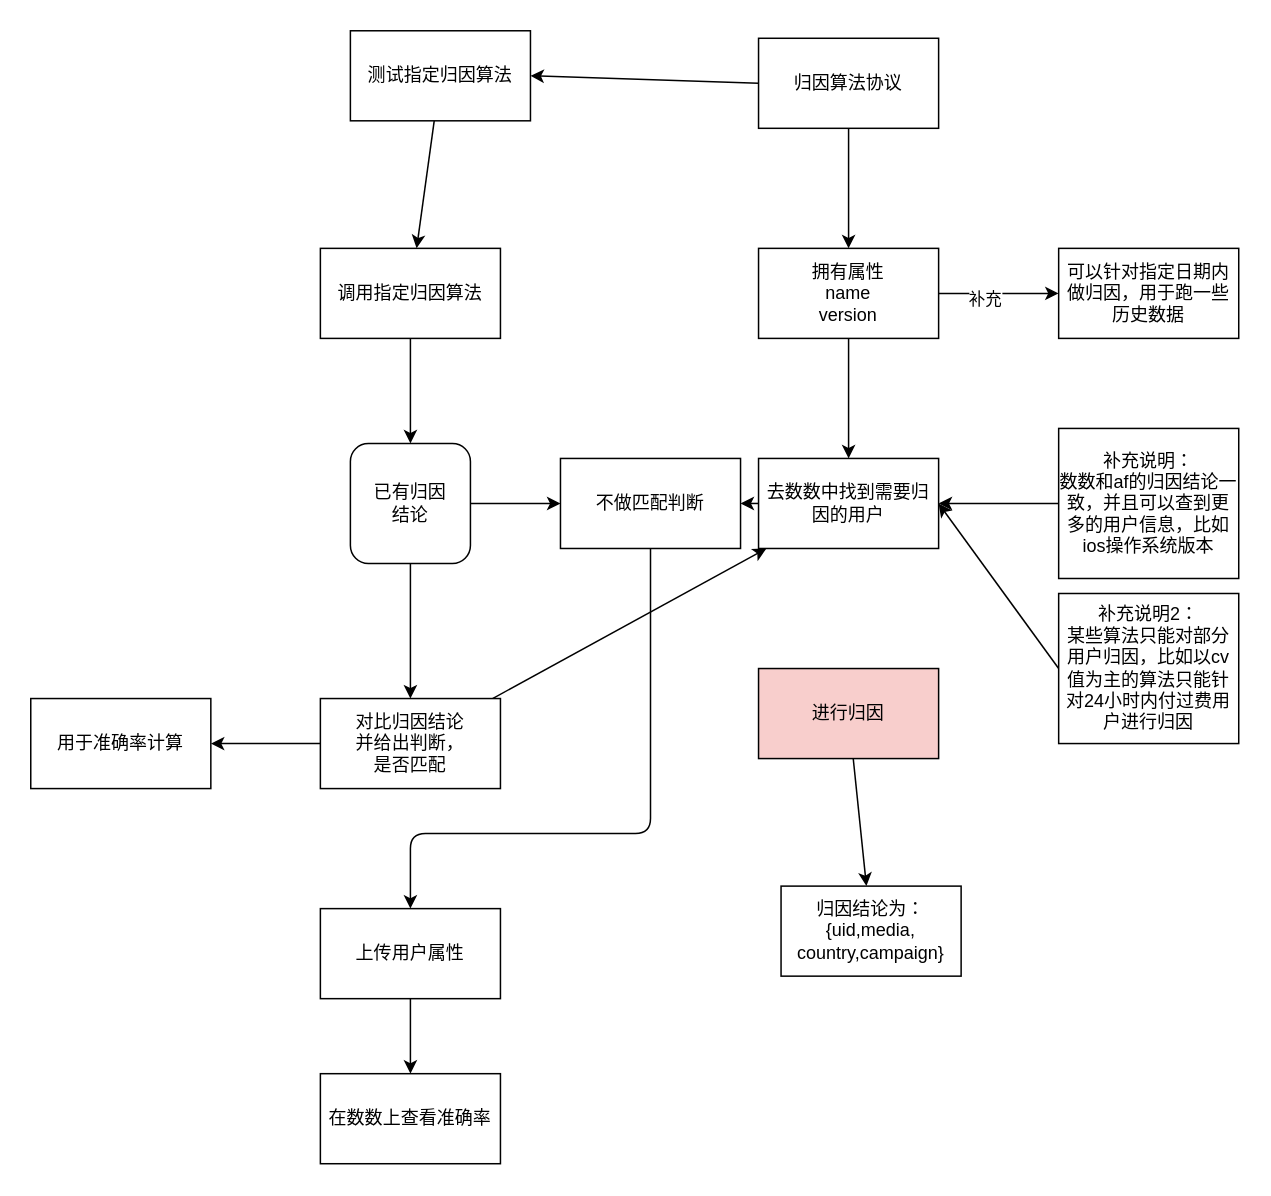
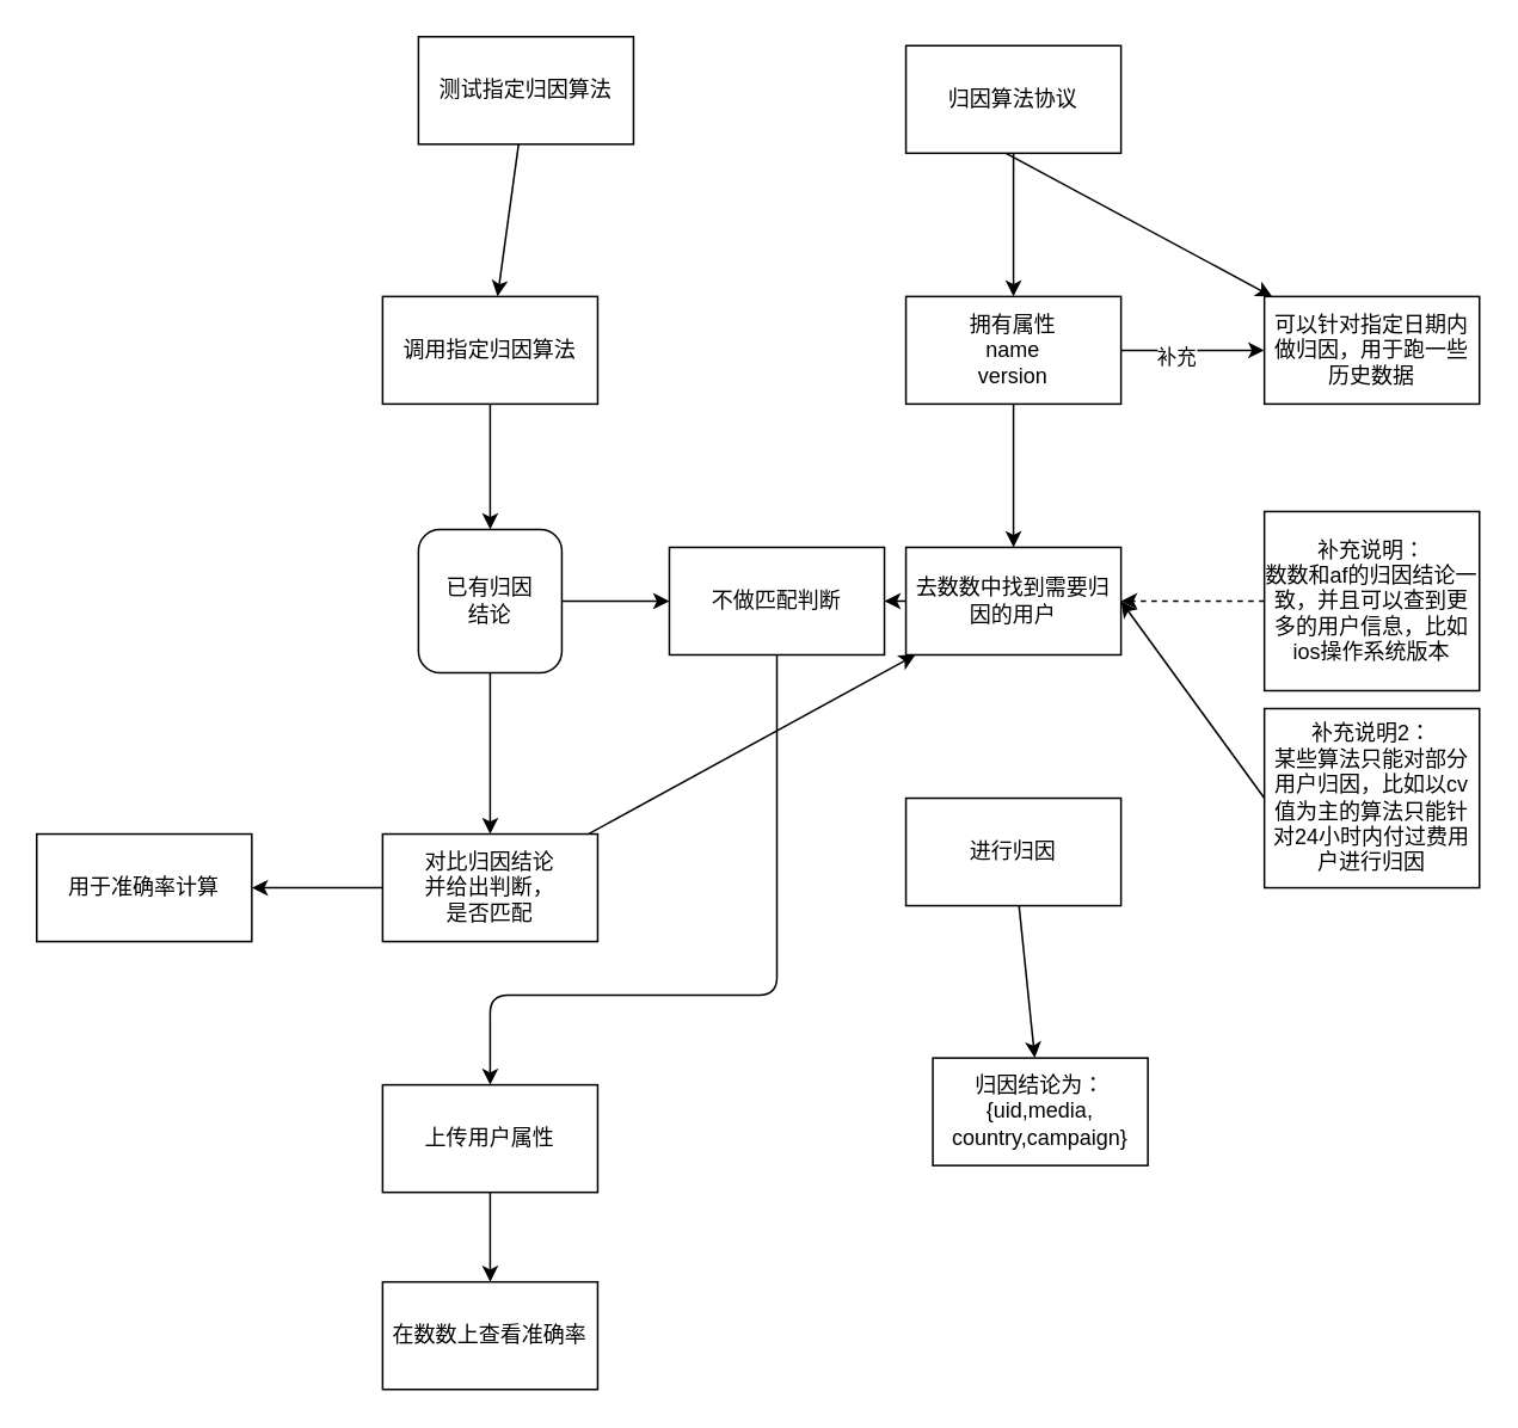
  <mxCell id="0" />
  <mxCell id="1" parent="0" />
  <mxCell id="2" value="" style="edgeStyle=none;html=1;" edge="1" parent="1" source="3" target="21"><mxGeometry relative="1" as="geometry" /></mxCell>
  <mxCell id="3" value="测试指定归因算法" style="rounded=0;whiteSpace=wrap;html=1;" vertex="1" parent="1"><mxGeometry x="233" y="20" width="120" height="60" as="geometry" /></mxCell>
  <mxCell id="4" value="" style="edgeStyle=none;html=1;" edge="1" parent="1" source="6" target="10"><mxGeometry relative="1" as="geometry" /></mxCell>
- <mxCell id="5" style="edgeStyle=none;html=1;exitX=0;exitY=0.5;exitDx=0;exitDy=0;entryX=1;entryY=0.5;entryDx=0;entryDy=0;" edge="1" parent="1" source="6" target="3"><mxGeometry relative="1" as="geometry" /></mxCell>
+ <mxCell id="5" style="edgeStyle=none;html=1;exitX=0;exitY=0.5;exitDx=0;exitDy=0;" edge="1" parent="1" source="6" target="22"><mxGeometry relative="1" as="geometry" /></mxCell>
  <mxCell id="6" value="归因算法协议" style="rounded=0;whiteSpace=wrap;html=1;" vertex="1" parent="1"><mxGeometry x="505" y="25" width="120" height="60" as="geometry" /></mxCell>
  <mxCell id="7" value="" style="edgeStyle=none;html=1;" edge="1" parent="1" source="10" target="12"><mxGeometry relative="1" as="geometry" /></mxCell>
  <mxCell id="8" value="" style="edgeStyle=none;html=1;" edge="1" parent="1" source="10" target="22"><mxGeometry relative="1" as="geometry" /></mxCell>
  <mxCell id="9" value="补充" style="edgeLabel;html=1;align=center;verticalAlign=middle;resizable=0;points=[];" vertex="1" connectable="0" parent="8"><mxGeometry x="-0.25" y="-3" relative="1" as="geometry"><mxPoint as="offset" /></mxGeometry></mxCell>
  <mxCell id="10" value="拥有属性&lt;br&gt;name&lt;br&gt;version" style="whiteSpace=wrap;html=1;rounded=0;" vertex="1" parent="1"><mxGeometry x="505" y="165" width="120" height="60" as="geometry" /></mxCell>
  <mxCell id="11" value="" style="edgeStyle=none;html=1;" edge="1" parent="1" source="12" target="30"><mxGeometry relative="1" as="geometry" /></mxCell>
  <mxCell id="12" value="去数数中找到需要归因的用户" style="whiteSpace=wrap;html=1;rounded=0;" vertex="1" parent="1"><mxGeometry x="505" y="305" width="120" height="60" as="geometry" /></mxCell>
- <mxCell id="13" value="" style="edgeStyle=none;html=1;" edge="1" parent="1" source="14" target="12"><mxGeometry relative="1" as="geometry" /></mxCell>
+ <mxCell id="13" value="" style="edgeStyle=none;html=1;dashed=1;" edge="1" parent="1" source="14" target="12"><mxGeometry relative="1" as="geometry" /></mxCell>
  <mxCell id="14" value="补充说明：&lt;br&gt;数数和af的归因结论一致，并且可以查到更多的用户信息，比如ios操作系统版本" style="rounded=0;whiteSpace=wrap;html=1;" vertex="1" parent="1"><mxGeometry x="705" y="285" width="120" height="100" as="geometry" /></mxCell>
  <mxCell id="15" style="edgeStyle=none;html=1;exitX=0;exitY=0.5;exitDx=0;exitDy=0;" edge="1" parent="1" source="16"><mxGeometry relative="1" as="geometry"><mxPoint x="625" y="335" as="targetPoint" /></mxGeometry></mxCell>
  <mxCell id="16" value="补充说明2：&lt;br&gt;某些算法只能对部分用户归因，比如以cv值为主的算法只能针对24小时内付过费用户进行归因" style="rounded=0;whiteSpace=wrap;html=1;" vertex="1" parent="1"><mxGeometry x="705" y="395" width="120" height="100" as="geometry" /></mxCell>
  <mxCell id="17" value="" style="edgeStyle=none;html=1;" edge="1" parent="1" source="18" target="19"><mxGeometry relative="1" as="geometry" /></mxCell>
- <mxCell id="18" value="进行归因" style="whiteSpace=wrap;html=1;rounded=0;fillColor=#f8cecc;" vertex="1" parent="1"><mxGeometry x="505" y="445" width="120" height="60" as="geometry" /></mxCell>
+ <mxCell id="18" value="进行归因" style="whiteSpace=wrap;html=1;rounded=0;" vertex="1" parent="1"><mxGeometry x="505" y="445" width="120" height="60" as="geometry" /></mxCell>
  <mxCell id="19" value="归因结论为：&lt;br&gt;{uid,media,&lt;br&gt;country,campaign}" style="whiteSpace=wrap;html=1;rounded=0;" vertex="1" parent="1"><mxGeometry x="520" y="590" width="120" height="60" as="geometry" /></mxCell>
  <mxCell id="20" value="" style="edgeStyle=none;html=1;" edge="1" parent="1" source="21" target="25"><mxGeometry relative="1" as="geometry" /></mxCell>
  <mxCell id="21" value="调用指定归因算法" style="whiteSpace=wrap;html=1;rounded=0;" vertex="1" parent="1"><mxGeometry x="213" y="165" width="120" height="60" as="geometry" /></mxCell>
  <mxCell id="22" value="可以针对指定日期内&lt;br&gt;做归因，用于跑一些历史数据" style="whiteSpace=wrap;html=1;rounded=0;" vertex="1" parent="1"><mxGeometry x="705" y="165" width="120" height="60" as="geometry" /></mxCell>
  <mxCell id="23" value="" style="edgeStyle=none;html=1;" edge="1" parent="1" source="25" target="28"><mxGeometry relative="1" as="geometry" /></mxCell>
  <mxCell id="24" value="" style="edgeStyle=none;html=1;" edge="1" parent="1" source="25" target="30"><mxGeometry relative="1" as="geometry" /></mxCell>
  <mxCell id="25" value="已有归因&lt;br&gt;结论" style="whiteSpace=wrap;html=1;rounded=1;" vertex="1" parent="1"><mxGeometry x="233" y="295" width="80" height="80" as="geometry" /></mxCell>
  <mxCell id="26" value="" style="edgeStyle=none;html=1;" edge="1" parent="1" source="28" target="31"><mxGeometry relative="1" as="geometry" /></mxCell>
  <mxCell id="27" value="" style="edgeStyle=none;html=1;" edge="1" parent="1" source="28" target="12"><mxGeometry relative="1" as="geometry" /></mxCell>
  <mxCell id="28" value="对比归因结论&lt;br&gt;并给出判断，&lt;br&gt;是否匹配" style="whiteSpace=wrap;html=1;rounded=0;" vertex="1" parent="1"><mxGeometry x="213" y="465" width="120" height="60" as="geometry" /></mxCell>
  <mxCell id="29" style="edgeStyle=orthogonalEdgeStyle;html=1;exitX=0.5;exitY=1;exitDx=0;exitDy=0;entryX=0.5;entryY=0;entryDx=0;entryDy=0;" edge="1" parent="1" source="30" target="33"><mxGeometry relative="1" as="geometry"><Array as="points"><mxPoint x="433" y="555" /><mxPoint x="273" y="555" /></Array></mxGeometry></mxCell>
  <mxCell id="30" value="不做匹配判断" style="whiteSpace=wrap;html=1;rounded=0;" vertex="1" parent="1"><mxGeometry x="373" y="305" width="120" height="60" as="geometry" /></mxCell>
  <mxCell id="31" value="用于准确率计算" style="whiteSpace=wrap;html=1;rounded=0;" vertex="1" parent="1"><mxGeometry x="20" y="465" width="120" height="60" as="geometry" /></mxCell>
  <mxCell id="32" value="" style="edgeStyle=orthogonalEdgeStyle;html=1;" edge="1" parent="1" source="33" target="34"><mxGeometry relative="1" as="geometry" /></mxCell>
  <mxCell id="33" value="上传用户属性" style="whiteSpace=wrap;html=1;rounded=0;" vertex="1" parent="1"><mxGeometry x="213" y="605" width="120" height="60" as="geometry" /></mxCell>
  <mxCell id="34" value="在数数上查看准确率" style="whiteSpace=wrap;html=1;rounded=0;" vertex="1" parent="1"><mxGeometry x="213" y="715" width="120" height="60" as="geometry" /></mxCell>
